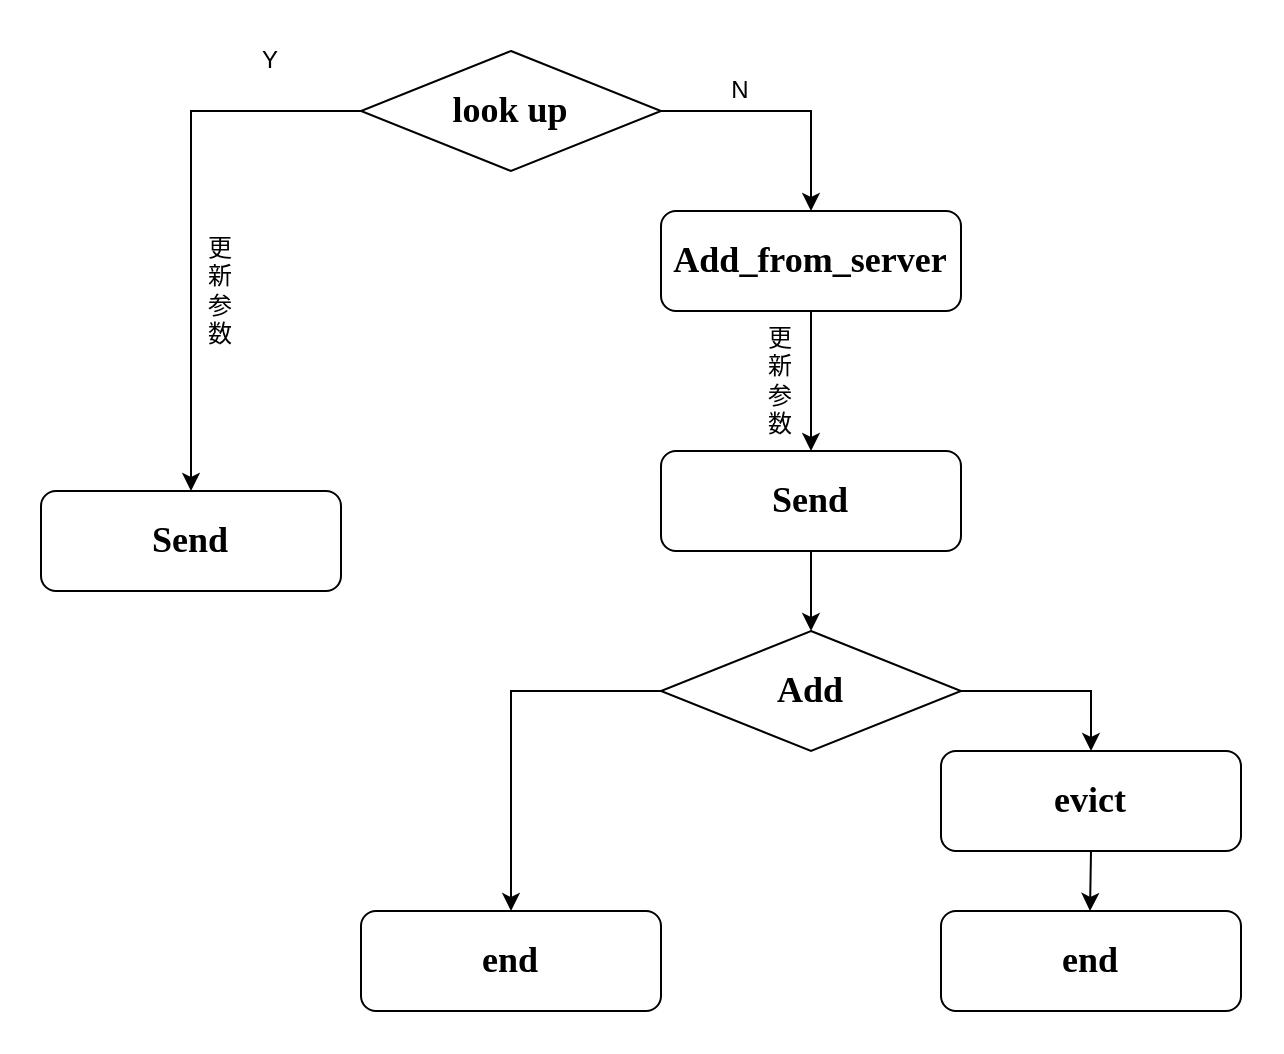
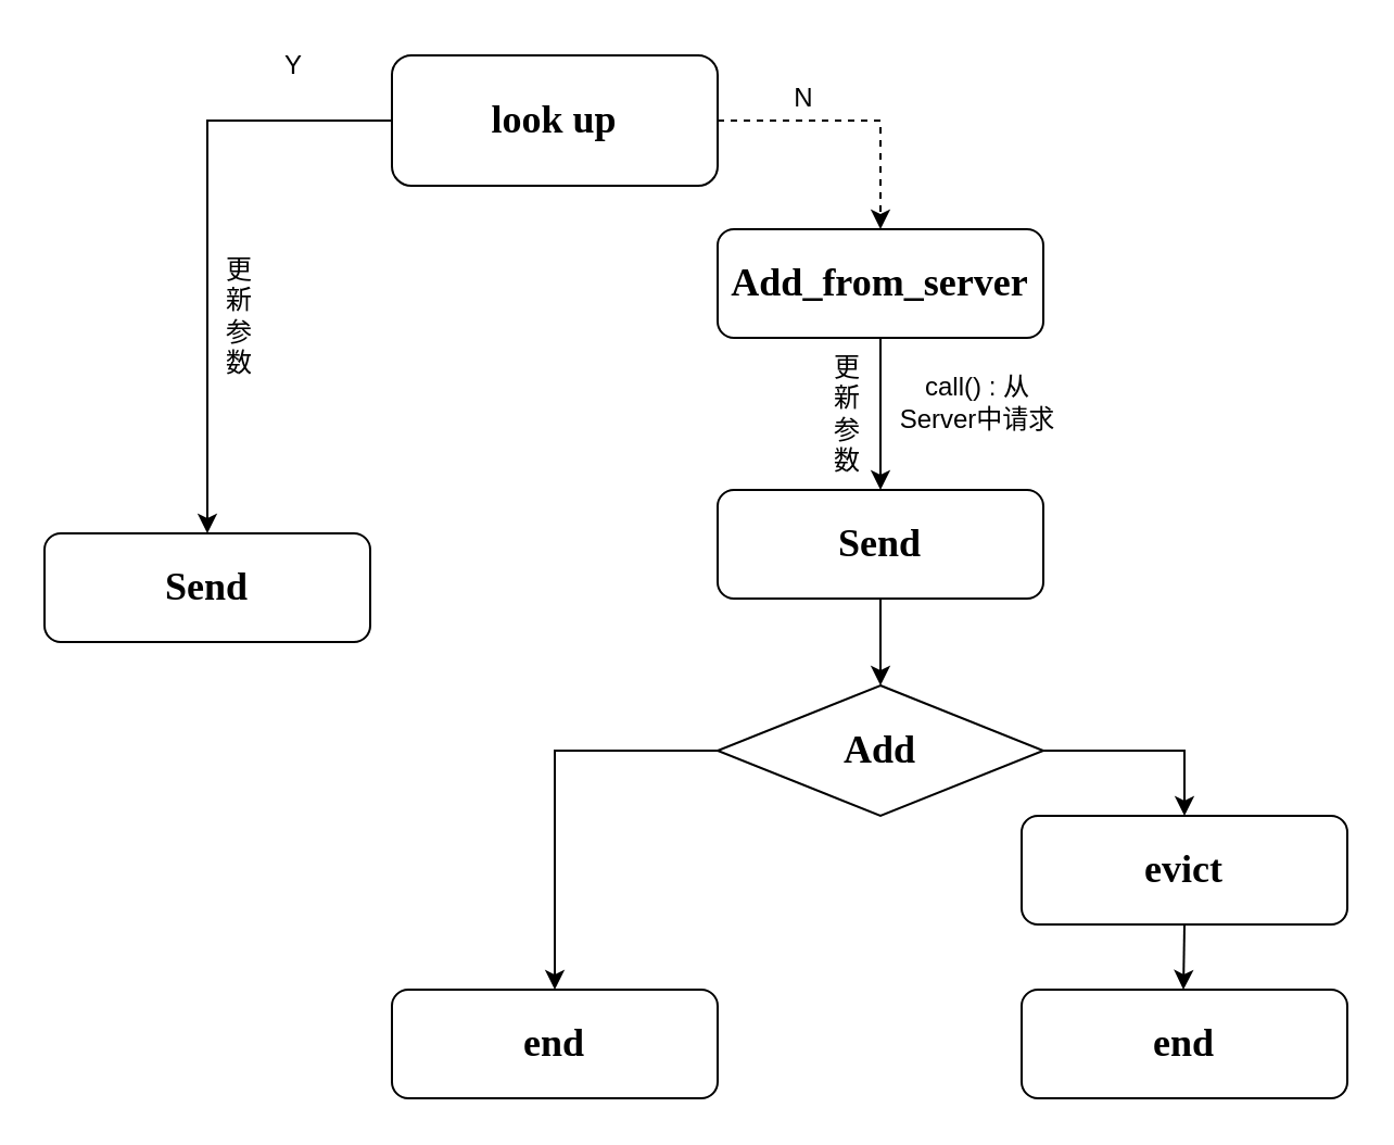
  <mxCell id="0" />
  <mxCell id="1" parent="0" />
- <mxCell id="2" style="edgeStyle=orthogonalEdgeStyle;rounded=0;orthogonalLoop=1;jettySize=auto;html=1;exitX=1;exitY=0.5;exitDx=0;exitDy=0;entryX=0.5;entryY=0;entryDx=0;entryDy=0;" edge="1" parent="1" source="4" target="6"><mxGeometry relative="1" as="geometry" /></mxCell>
+ <mxCell id="2" style="edgeStyle=orthogonalEdgeStyle;rounded=0;orthogonalLoop=1;jettySize=auto;html=1;exitX=1;exitY=0.5;exitDx=0;exitDy=0;entryX=0.5;entryY=0;entryDx=0;entryDy=0;dashed=1;" edge="1" parent="1" source="4" target="6"><mxGeometry relative="1" as="geometry" /></mxCell>
  <mxCell id="3" style="edgeStyle=orthogonalEdgeStyle;rounded=0;orthogonalLoop=1;jettySize=auto;html=1;exitX=0;exitY=0.5;exitDx=0;exitDy=0;" edge="1" parent="1" source="4" target="7"><mxGeometry relative="1" as="geometry" /></mxCell>
- <mxCell id="4" value="&lt;h2&gt;&lt;font face=&quot;Garamond&quot;&gt;look up&lt;/font&gt;&lt;/h2&gt;" style="rhombus;whiteSpace=wrap;html=1;" vertex="1" parent="1"><mxGeometry x="180" y="25" width="150" height="60" as="geometry" /></mxCell>
+ <mxCell id="4" value="&lt;h2&gt;&lt;font face=&quot;Garamond&quot;&gt;look up&lt;/font&gt;&lt;/h2&gt;" style="whiteSpace=wrap;html=1;rounded=1;" vertex="1" parent="1"><mxGeometry x="180" y="25" width="150" height="60" as="geometry" /></mxCell>
  <mxCell id="5" value="" style="edgeStyle=orthogonalEdgeStyle;rounded=0;orthogonalLoop=1;jettySize=auto;html=1;" edge="1" parent="1" source="6" target="13"><mxGeometry relative="1" as="geometry" /></mxCell>
  <mxCell id="6" value="&lt;h2&gt;&lt;font face=&quot;Garamond&quot;&gt;Add_from_server&lt;/font&gt;&lt;/h2&gt;" style="rounded=1;whiteSpace=wrap;html=1;" vertex="1" parent="1"><mxGeometry x="330" y="105" width="150" height="50" as="geometry" /></mxCell>
  <mxCell id="7" value="&lt;h2&gt;&lt;font face=&quot;Garamond&quot;&gt;Send&lt;/font&gt;&lt;/h2&gt;" style="rounded=1;whiteSpace=wrap;html=1;" vertex="1" parent="1"><mxGeometry x="20" y="245" width="150" height="50" as="geometry" /></mxCell>
  <mxCell id="8" value="Y" style="text;html=1;strokeColor=none;fillColor=none;align=center;verticalAlign=middle;whiteSpace=wrap;rounded=0;" vertex="1" parent="1"><mxGeometry x="115" y="20" width="40" height="20" as="geometry" /></mxCell>
  <mxCell id="9" value="N" style="text;html=1;strokeColor=none;fillColor=none;align=center;verticalAlign=middle;whiteSpace=wrap;rounded=0;" vertex="1" parent="1"><mxGeometry x="350" y="35" width="40" height="20" as="geometry" /></mxCell>
  <mxCell id="10" value="更新参数" style="text;html=1;strokeColor=none;fillColor=none;align=center;verticalAlign=middle;whiteSpace=wrap;rounded=0;" vertex="1" parent="1"><mxGeometry x="100" y="95" width="20" height="100" as="geometry" /></mxCell>
  <mxCell id="11" value="更新参数" style="text;html=1;strokeColor=none;fillColor=none;align=center;verticalAlign=middle;whiteSpace=wrap;rounded=0;" vertex="1" parent="1"><mxGeometry x="380" y="135" width="20" height="110" as="geometry" /></mxCell>
  <mxCell id="12" value="" style="edgeStyle=orthogonalEdgeStyle;rounded=0;orthogonalLoop=1;jettySize=auto;html=1;" edge="1" parent="1" source="13"><mxGeometry relative="1" as="geometry"><mxPoint x="405" y="315" as="targetPoint" /></mxGeometry></mxCell>
  <mxCell id="13" value="&lt;h2&gt;&lt;font face=&quot;Garamond&quot;&gt;Send&lt;/font&gt;&lt;/h2&gt;" style="rounded=1;whiteSpace=wrap;html=1;" vertex="1" parent="1"><mxGeometry x="330" y="225" width="150" height="50" as="geometry" /></mxCell>
  <mxCell id="14" style="edgeStyle=orthogonalEdgeStyle;rounded=0;orthogonalLoop=1;jettySize=auto;html=1;exitX=0;exitY=0.5;exitDx=0;exitDy=0;entryX=0.5;entryY=0;entryDx=0;entryDy=0;" edge="1" parent="1" source="16" target="17"><mxGeometry relative="1" as="geometry" /></mxCell>
  <mxCell id="15" style="edgeStyle=orthogonalEdgeStyle;rounded=0;orthogonalLoop=1;jettySize=auto;html=1;exitX=1;exitY=0.5;exitDx=0;exitDy=0;entryX=0.5;entryY=0;entryDx=0;entryDy=0;startArrow=none;startFill=0;endArrow=classic;endFill=1;" edge="1" parent="1" source="16" target="20"><mxGeometry relative="1" as="geometry" /></mxCell>
  <mxCell id="16" value="&lt;h2&gt;&lt;font face=&quot;Garamond&quot;&gt;Add&lt;/font&gt;&lt;/h2&gt;" style="rhombus;whiteSpace=wrap;html=1;" vertex="1" parent="1"><mxGeometry x="330" y="315" width="150" height="60" as="geometry" /></mxCell>
  <mxCell id="17" value="&lt;h2&gt;&lt;font face=&quot;Garamond&quot;&gt;end&lt;/font&gt;&lt;/h2&gt;" style="rounded=1;whiteSpace=wrap;html=1;" vertex="1" parent="1"><mxGeometry x="180" y="455" width="150" height="50" as="geometry" /></mxCell>
  <mxCell id="18" value="&lt;h2&gt;&lt;font face=&quot;Garamond&quot;&gt;end&lt;/font&gt;&lt;/h2&gt;" style="rounded=1;whiteSpace=wrap;html=1;" vertex="1" parent="1"><mxGeometry x="470" y="455" width="150" height="50" as="geometry" /></mxCell>
  <mxCell id="19" style="edgeStyle=orthogonalEdgeStyle;rounded=0;orthogonalLoop=1;jettySize=auto;html=1;endArrow=none;endFill=0;startArrow=classic;startFill=1;entryX=0.5;entryY=1;entryDx=0;entryDy=0;" edge="1" parent="1" target="20"><mxGeometry relative="1" as="geometry"><mxPoint x="544.5" y="435" as="targetPoint" /><mxPoint x="544.5" y="455" as="sourcePoint" /></mxGeometry></mxCell>
  <mxCell id="20" value="&lt;h2&gt;&lt;font face=&quot;Garamond&quot;&gt;evict&lt;/font&gt;&lt;/h2&gt;" style="rounded=1;whiteSpace=wrap;html=1;" vertex="1" parent="1"><mxGeometry x="470" y="375" width="150" height="50" as="geometry" /></mxCell>
+ <mxCell id="21" value="call() : 从Server中请求" style="text;html=1;strokeColor=none;fillColor=none;align=center;verticalAlign=middle;whiteSpace=wrap;rounded=0;" vertex="1" parent="1"><mxGeometry x="410" y="165" width="80" height="40" as="geometry" /></mxCell>
